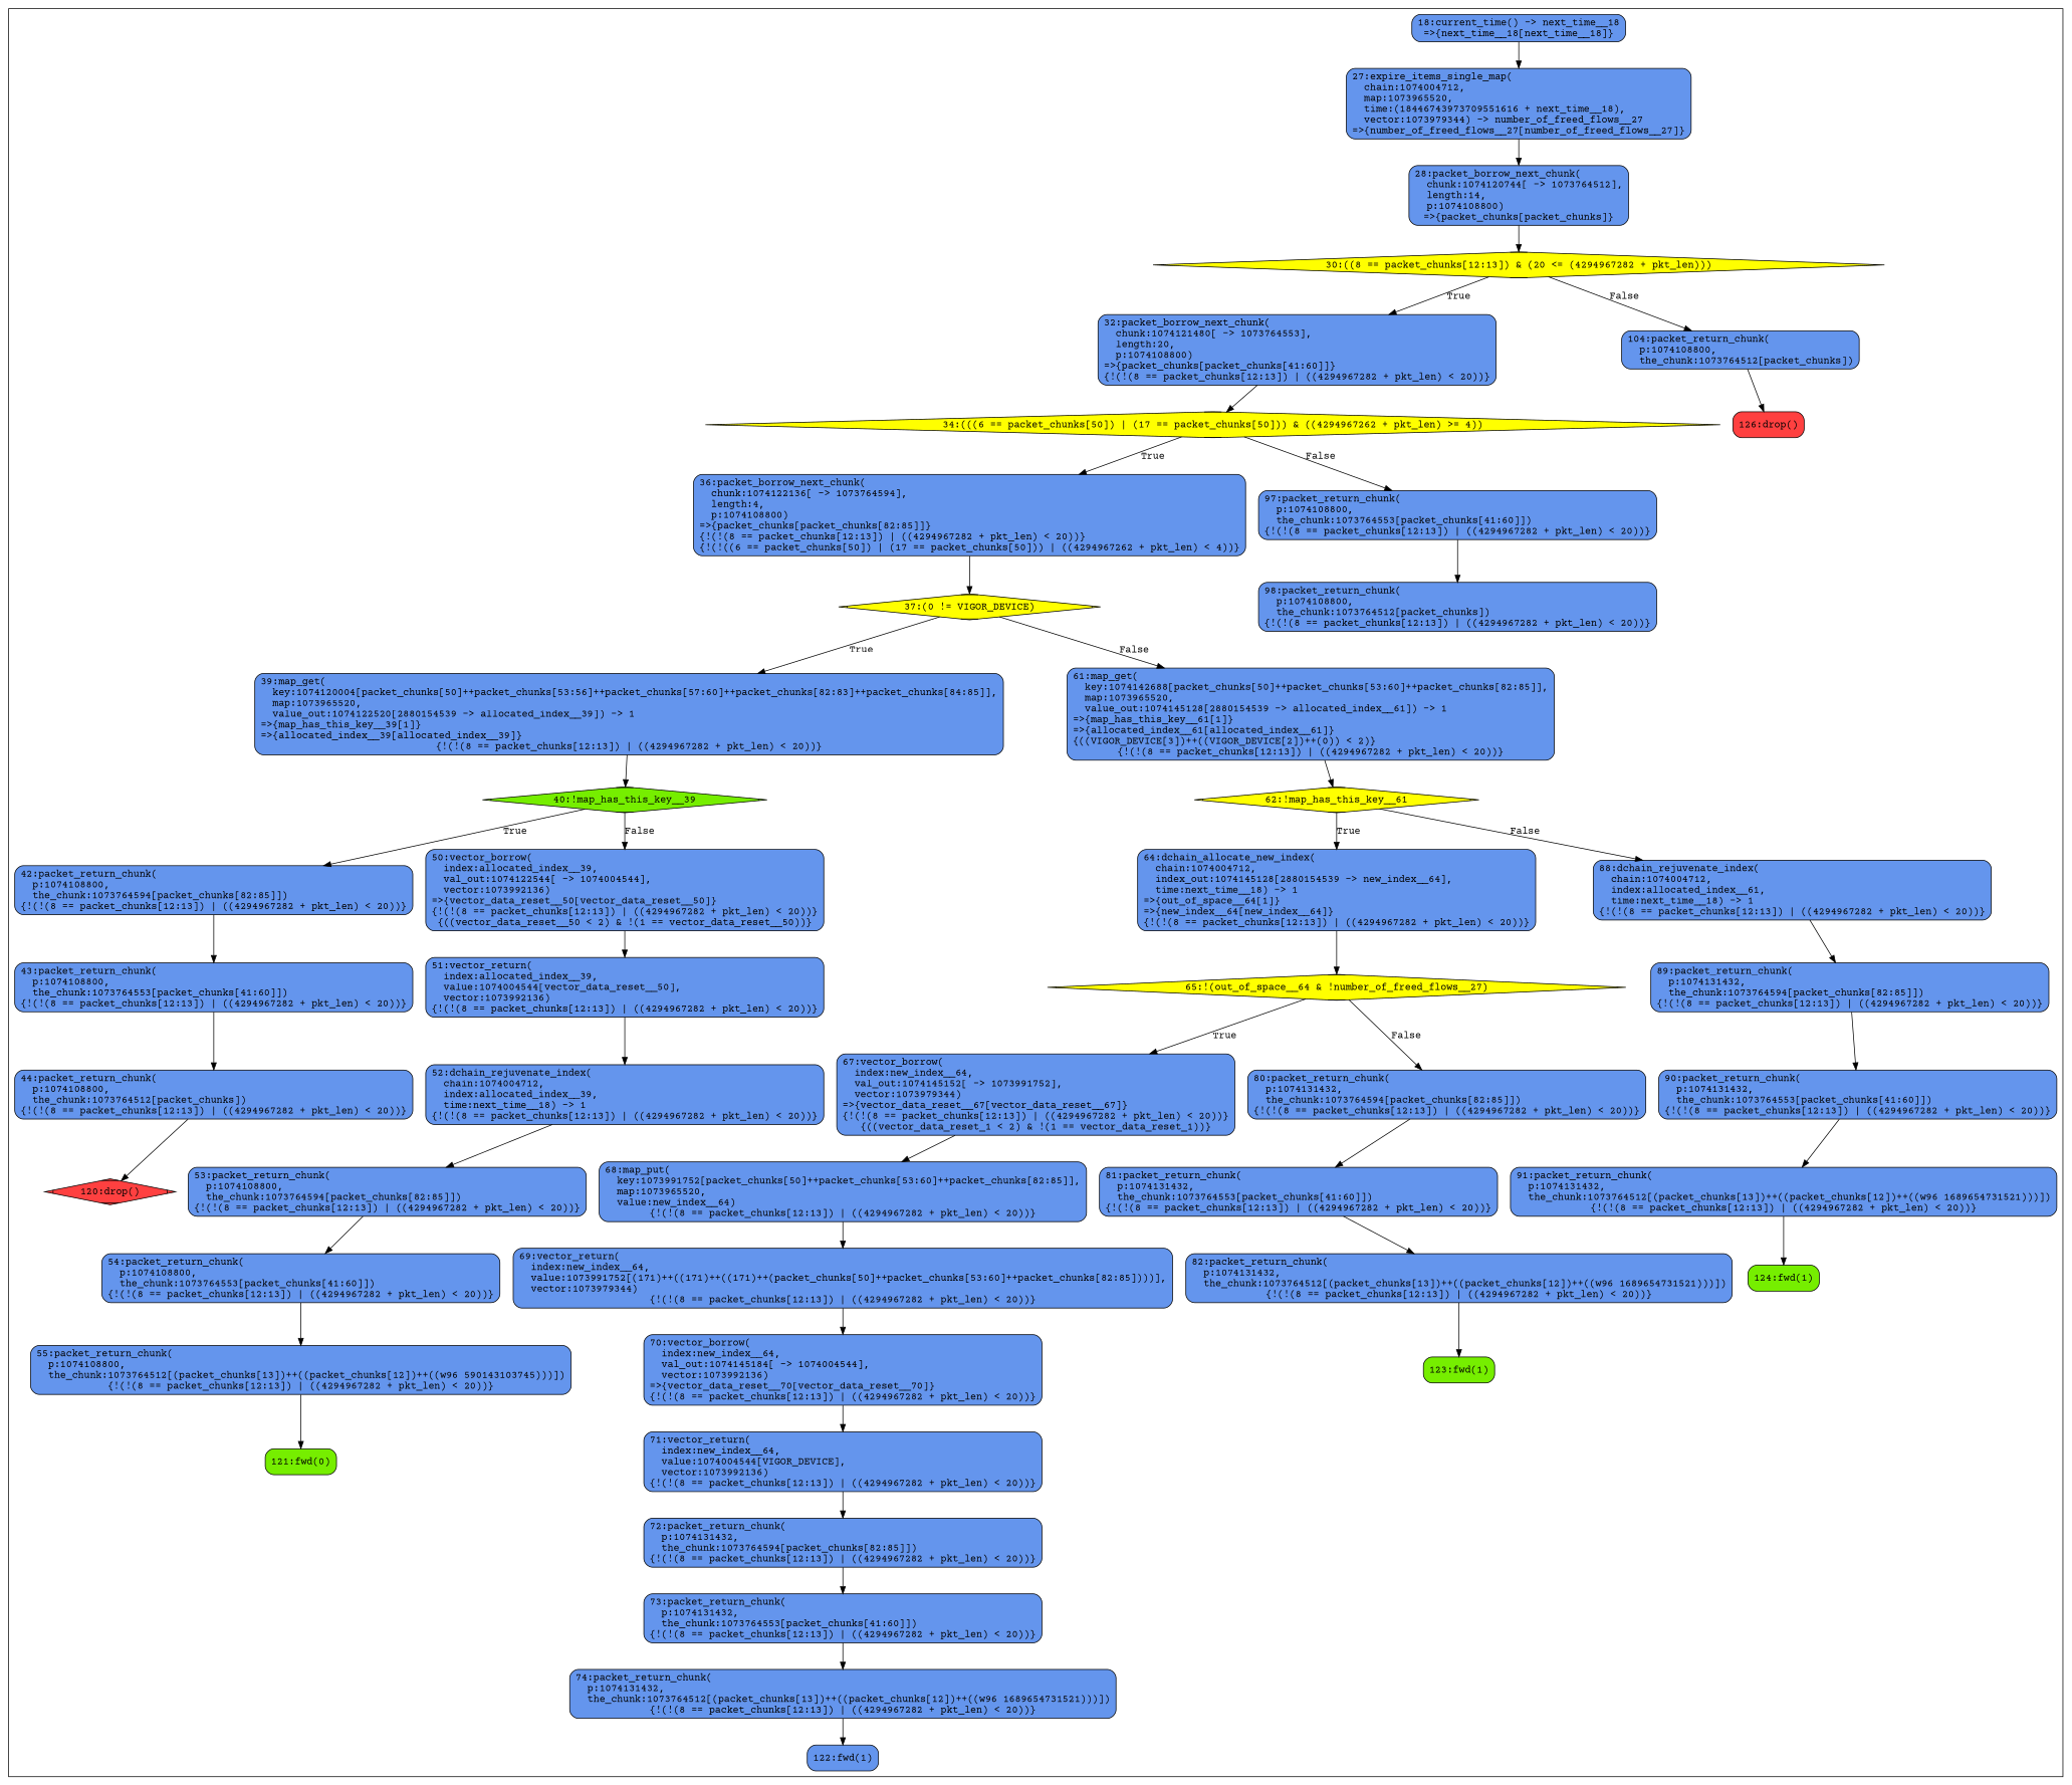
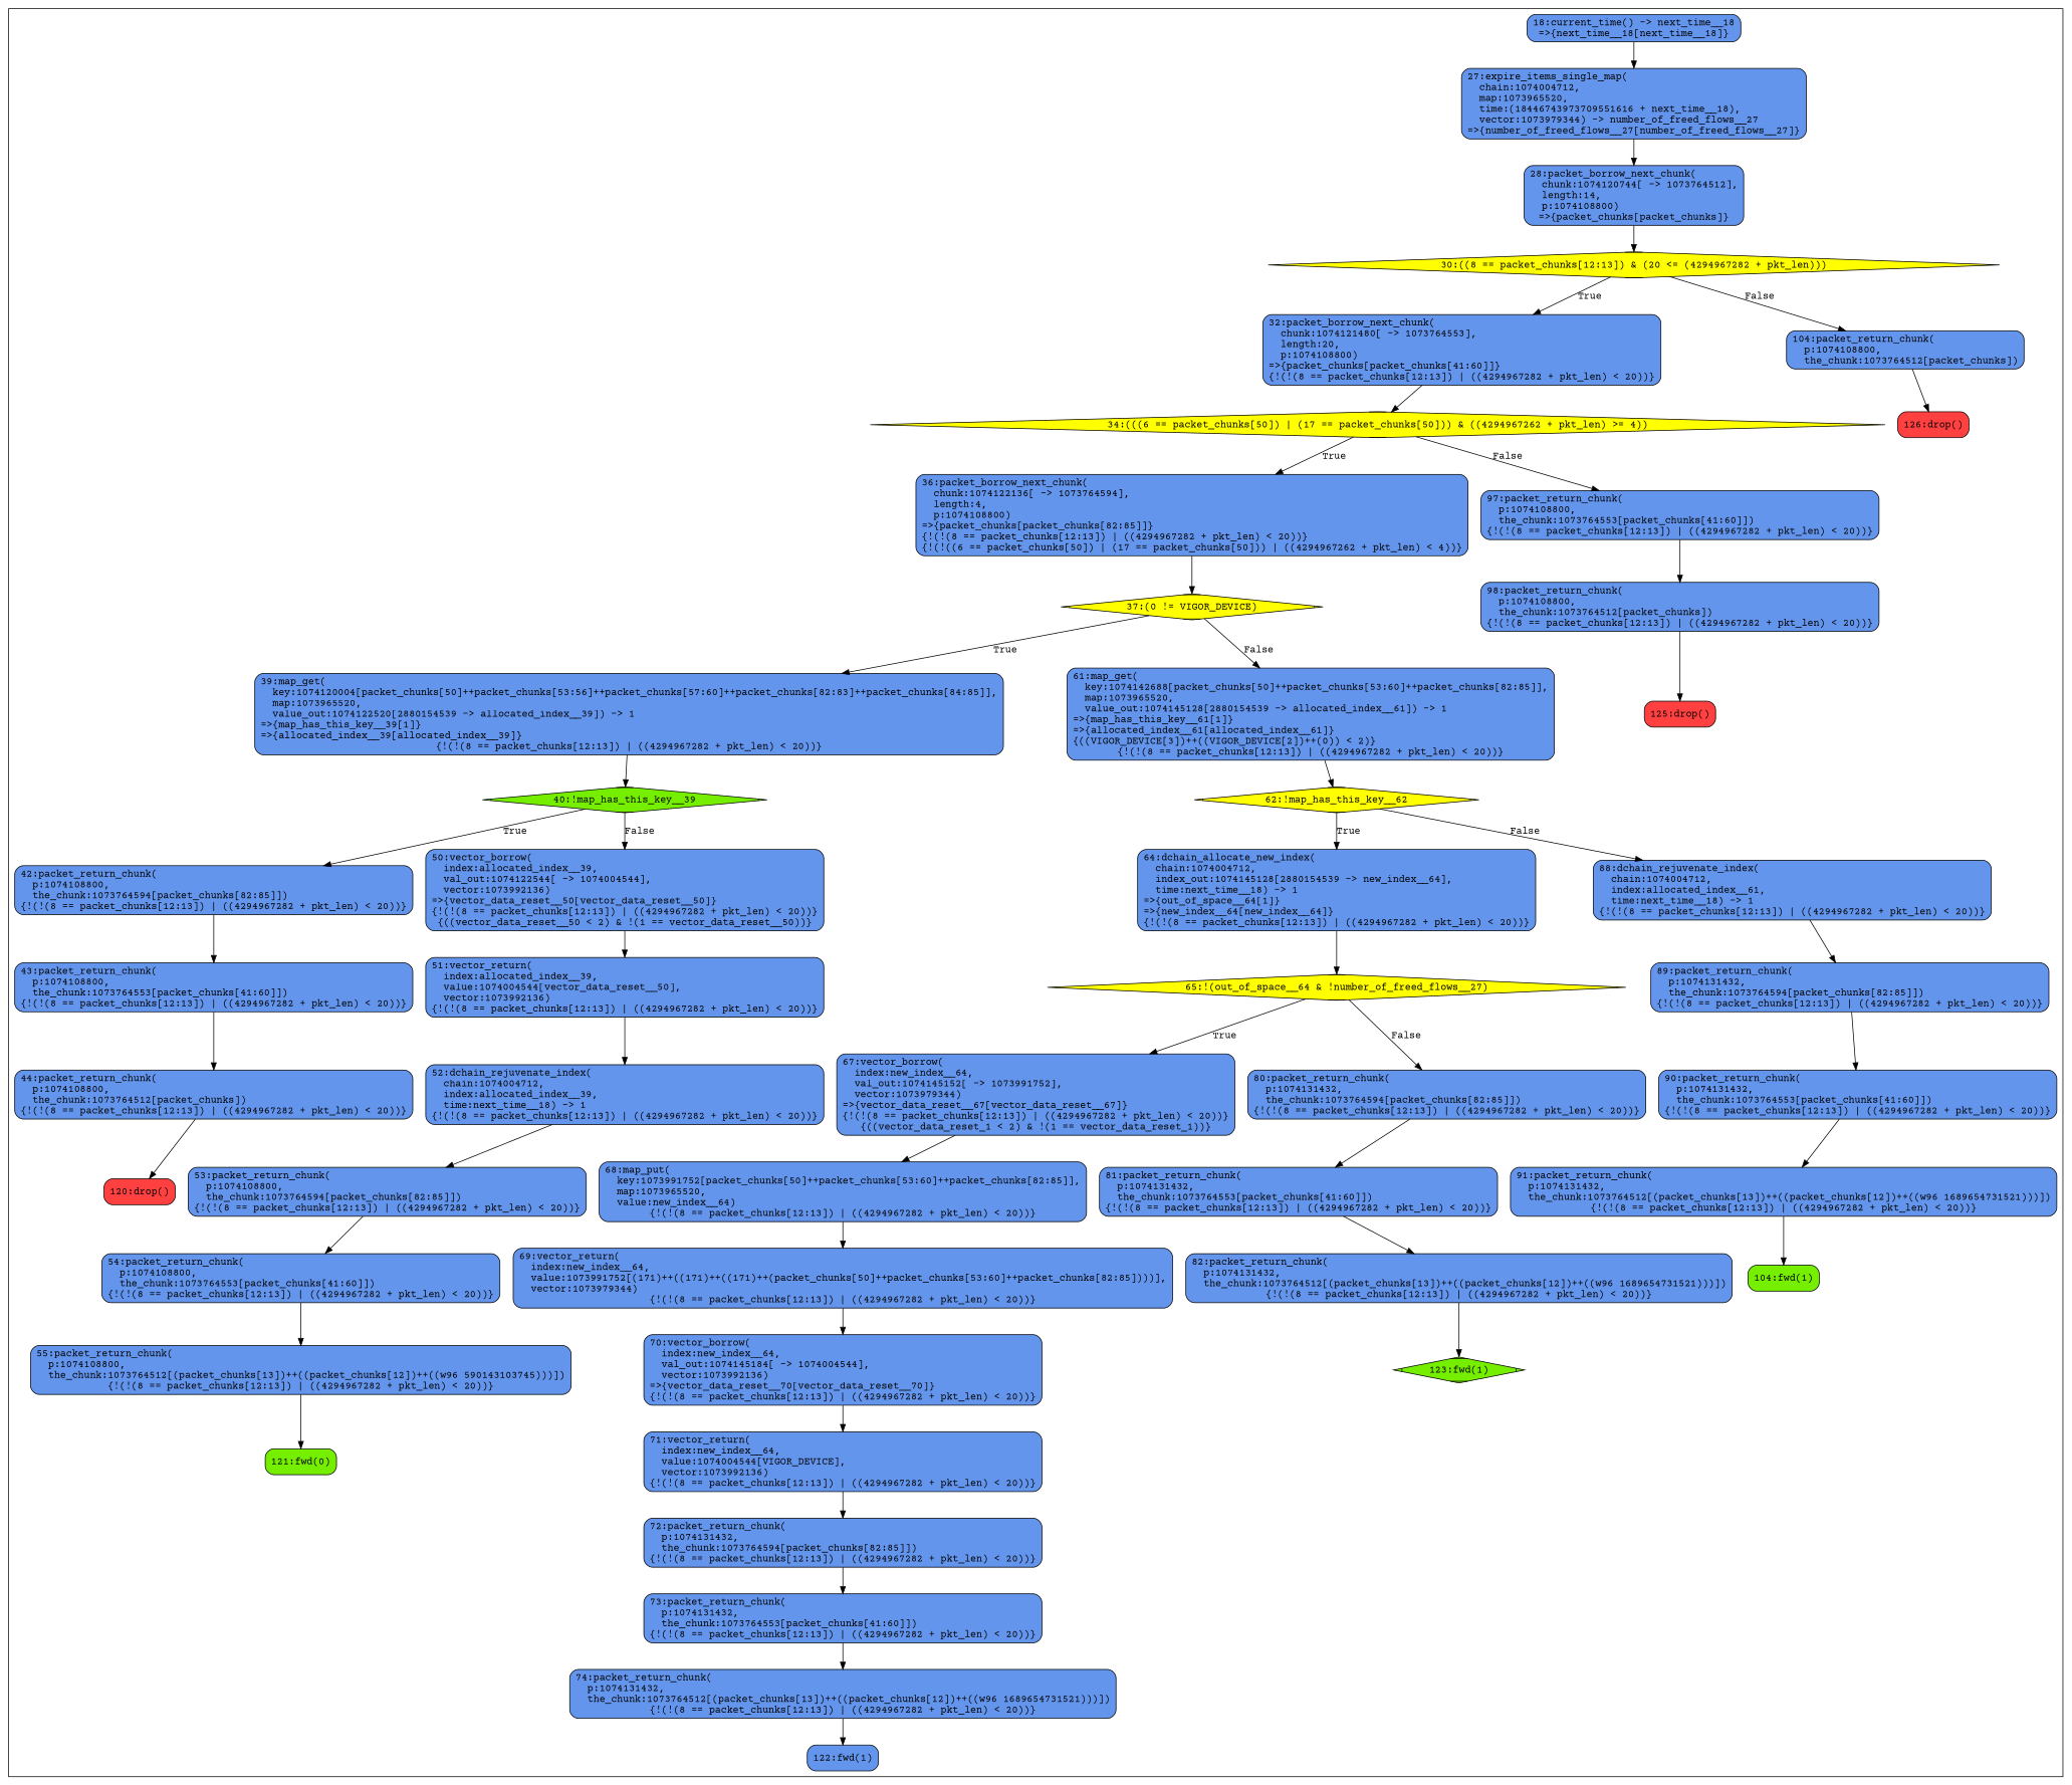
  digraph {
    fontname="Courier Prime"
    node [border=0 color=black fillcolor=cornflowerblue fontname="Courier Prime" shape=box style="rounded,filled"]
    edge [fontname="Courier Prime"]
-   n1 [fillcolor=brown1 label="120:drop()" shape=Mdiamond]
+   n1 [fillcolor=brown1 label="120:drop()"]
    n2 [label="44:packet_return_chunk(\l  p:1074108800,\l  the_chunk:1073764512[packet_chunks])\l{!(!(8 == packet_chunks[12:13]) | ((4294967282 + pkt_len) < 20))}"]
    n3 [label="43:packet_return_chunk(\l  p:1074108800,\l  the_chunk:1073764553[packet_chunks[41:60]])\l{!(!(8 == packet_chunks[12:13]) | ((4294967282 + pkt_len) < 20))}"]
    n4 [label="42:packet_return_chunk(\l  p:1074108800,\l  the_chunk:1073764594[packet_chunks[82:85]])\l{!(!(8 == packet_chunks[12:13]) | ((4294967282 + pkt_len) < 20))}"]
    n5 [fillcolor=chartreuse2 label="121:fwd(0)"]
    n6 [label="55:packet_return_chunk(\l  p:1074108800,\l  the_chunk:1073764512[(packet_chunks[13])++((packet_chunks[12])++((w96 590143103745)))])\l{!(!(8 == packet_chunks[12:13]) | ((4294967282 + pkt_len) < 20))}"]
    n7 [label="54:packet_return_chunk(\l  p:1074108800,\l  the_chunk:1073764553[packet_chunks[41:60]])\l{!(!(8 == packet_chunks[12:13]) | ((4294967282 + pkt_len) < 20))}"]
    n8 [label="53:packet_return_chunk(\l  p:1074108800,\l  the_chunk:1073764594[packet_chunks[82:85]])\l{!(!(8 == packet_chunks[12:13]) | ((4294967282 + pkt_len) < 20))}"]
    n9 [label="52:dchain_rejuvenate_index(\l  chain:1074004712,\l  index:allocated_index__39,\l  time:next_time__18) -> 1\l{!(!(8 == packet_chunks[12:13]) | ((4294967282 + pkt_len) < 20))}"]
    n10 [label="51:vector_return(\l  index:allocated_index__39,\l  value:1074004544[vector_data_reset__50],\l  vector:1073992136)\l{!(!(8 == packet_chunks[12:13]) | ((4294967282 + pkt_len) < 20))}"]
    n11 [label="50:vector_borrow(\l  index:allocated_index__39,\l  val_out:1074122544[ -> 1074004544],\l  vector:1073992136)\l=>{vector_data_reset__50[vector_data_reset__50]}\l{!(!(8 == packet_chunks[12:13]) | ((4294967282 + pkt_len) < 20))}\l{((vector_data_reset__50 < 2) & !(1 == vector_data_reset__50))}"]
    n12 [fillcolor=chartreuse2 label="40:!map_has_this_key__39" shape=Mdiamond]
    n13 [label="39:map_get(\l  key:1074120004[packet_chunks[50]++packet_chunks[53:56]++packet_chunks[57:60]++packet_chunks[82:83]++packet_chunks[84:85]],\l  map:1073965520,\l  value_out:1074122520[2880154539 -> allocated_index__39]) -> 1\l=>{map_has_this_key__39[1]}\l=>{allocated_index__39[allocated_index__39]}\l{!(!(8 == packet_chunks[12:13]) | ((4294967282 + pkt_len) < 20))}"]
    n14 [label="122:fwd(1)"]
    n15 [label="74:packet_return_chunk(\l  p:1074131432,\l  the_chunk:1073764512[(packet_chunks[13])++((packet_chunks[12])++((w96 1689654731521)))])\l{!(!(8 == packet_chunks[12:13]) | ((4294967282 + pkt_len) < 20))}"]
    n16 [label="73:packet_return_chunk(\l  p:1074131432,\l  the_chunk:1073764553[packet_chunks[41:60]])\l{!(!(8 == packet_chunks[12:13]) | ((4294967282 + pkt_len) < 20))}"]
    n17 [label="72:packet_return_chunk(\l  p:1074131432,\l  the_chunk:1073764594[packet_chunks[82:85]])\l{!(!(8 == packet_chunks[12:13]) | ((4294967282 + pkt_len) < 20))}"]
    n18 [label="71:vector_return(\l  index:new_index__64,\l  value:1074004544[VIGOR_DEVICE],\l  vector:1073992136)\l{!(!(8 == packet_chunks[12:13]) | ((4294967282 + pkt_len) < 20))}"]
    n19 [label="70:vector_borrow(\l  index:new_index__64,\l  val_out:1074145184[ -> 1074004544],\l  vector:1073992136)\l=>{vector_data_reset__70[vector_data_reset__70]}\l{!(!(8 == packet_chunks[12:13]) | ((4294967282 + pkt_len) < 20))}"]
    n20 [label="69:vector_return(\l  index:new_index__64,\l  value:1073991752[(171)++((171)++((171)++(packet_chunks[50]++packet_chunks[53:60]++packet_chunks[82:85])))],\l  vector:1073979344)\l{!(!(8 == packet_chunks[12:13]) | ((4294967282 + pkt_len) < 20))}"]
    n21 [label="68:map_put(\l  key:1073991752[packet_chunks[50]++packet_chunks[53:60]++packet_chunks[82:85]],\l  map:1073965520,\l  value:new_index__64)\l{!(!(8 == packet_chunks[12:13]) | ((4294967282 + pkt_len) < 20))}"]
    n22 [label="67:vector_borrow(\l  index:new_index__64,\l  val_out:1074145152[ -> 1073991752],\l  vector:1073979344)\l=>{vector_data_reset__67[vector_data_reset__67]}\l{!(!(8 == packet_chunks[12:13]) | ((4294967282 + pkt_len) < 20))}\l{((vector_data_reset_1 < 2) & !(1 == vector_data_reset_1))}"]
-   n23 [fillcolor=chartreuse2 label="123:fwd(1)"]
+   n23 [fillcolor=chartreuse2 label="123:fwd(1)" shape=Mdiamond]
    n24 [label="82:packet_return_chunk(\l  p:1074131432,\l  the_chunk:1073764512[(packet_chunks[13])++((packet_chunks[12])++((w96 1689654731521)))])\l{!(!(8 == packet_chunks[12:13]) | ((4294967282 + pkt_len) < 20))}"]
    n25 [label="81:packet_return_chunk(\l  p:1074131432,\l  the_chunk:1073764553[packet_chunks[41:60]])\l{!(!(8 == packet_chunks[12:13]) | ((4294967282 + pkt_len) < 20))}"]
    n26 [label="80:packet_return_chunk(\l  p:1074131432,\l  the_chunk:1073764594[packet_chunks[82:85]])\l{!(!(8 == packet_chunks[12:13]) | ((4294967282 + pkt_len) < 20))}"]
    n27 [fillcolor=yellow label="65:!(out_of_space__64 & !number_of_freed_flows__27)" shape=Mdiamond]
    n28 [label="64:dchain_allocate_new_index(\l  chain:1074004712,\l  index_out:1074145128[2880154539 -> new_index__64],\l  time:next_time__18) -> 1\l=>{out_of_space__64[1]}\l=>{new_index__64[new_index__64]}\l{!(!(8 == packet_chunks[12:13]) | ((4294967282 + pkt_len) < 20))}"]
-   n29 [fillcolor=chartreuse2 label="124:fwd(1)"]
+   n29 [fillcolor=chartreuse2 label="104:fwd(1)"]
    n30 [label="91:packet_return_chunk(\l  p:1074131432,\l  the_chunk:1073764512[(packet_chunks[13])++((packet_chunks[12])++((w96 1689654731521)))])\l{!(!(8 == packet_chunks[12:13]) | ((4294967282 + pkt_len) < 20))}"]
    n31 [label="90:packet_return_chunk(\l  p:1074131432,\l  the_chunk:1073764553[packet_chunks[41:60]])\l{!(!(8 == packet_chunks[12:13]) | ((4294967282 + pkt_len) < 20))}"]
    n32 [label="89:packet_return_chunk(\l  p:1074131432,\l  the_chunk:1073764594[packet_chunks[82:85]])\l{!(!(8 == packet_chunks[12:13]) | ((4294967282 + pkt_len) < 20))}"]
    n33 [label="88:dchain_rejuvenate_index(\l  chain:1074004712,\l  index:allocated_index__61,\l  time:next_time__18) -> 1\l{!(!(8 == packet_chunks[12:13]) | ((4294967282 + pkt_len) < 20))}"]
-   n34 [fillcolor=yellow label="62:!map_has_this_key__61" shape=Mdiamond]
+   n34 [fillcolor=yellow label="62:!map_has_this_key__62" shape=Mdiamond]
    n35 [label="61:map_get(\l  key:1074142688[packet_chunks[50]++packet_chunks[53:60]++packet_chunks[82:85]],\l  map:1073965520,\l  value_out:1074145128[2880154539 -> allocated_index__61]) -> 1\l=>{map_has_this_key__61[1]}\l=>{allocated_index__61[allocated_index__61]}\l{((VIGOR_DEVICE[3])++((VIGOR_DEVICE[2])++(0)) < 2)}\l{!(!(8 == packet_chunks[12:13]) | ((4294967282 + pkt_len) < 20))}"]
    n36 [fillcolor=yellow label="37:(0 != VIGOR_DEVICE)" shape=Mdiamond]
    n37 [label="36:packet_borrow_next_chunk(\l  chunk:1074122136[ -> 1073764594],\l  length:4,\l  p:1074108800)\l=>{packet_chunks[packet_chunks[82:85]]}\l{!(!(8 == packet_chunks[12:13]) | ((4294967282 + pkt_len) < 20))}\l{!(!((6 == packet_chunks[50]) | (17 == packet_chunks[50])) | ((4294967262 + pkt_len) < 4))}"]
+   n38 [fillcolor=brown1 label="125:drop()"]
    n39 [label="98:packet_return_chunk(\l  p:1074108800,\l  the_chunk:1073764512[packet_chunks])\l{!(!(8 == packet_chunks[12:13]) | ((4294967282 + pkt_len) < 20))}"]
    n40 [label="97:packet_return_chunk(\l  p:1074108800,\l  the_chunk:1073764553[packet_chunks[41:60]])\l{!(!(8 == packet_chunks[12:13]) | ((4294967282 + pkt_len) < 20))}"]
    n41 [fillcolor=yellow label="34:(((6 == packet_chunks[50]) | (17 == packet_chunks[50])) & ((4294967262 + pkt_len) >= 4))" shape=Mdiamond]
    n42 [label="32:packet_borrow_next_chunk(\l  chunk:1074121480[ -> 1073764553],\l  length:20,\l  p:1074108800)\l=>{packet_chunks[packet_chunks[41:60]]}\l{!(!(8 == packet_chunks[12:13]) | ((4294967282 + pkt_len) < 20))}"]
    n43 [fillcolor=brown1 label="126:drop()"]
    n44 [label="104:packet_return_chunk(\l  p:1074108800,\l  the_chunk:1073764512[packet_chunks])"]
    n45 [fillcolor=yellow label="30:((8 == packet_chunks[12:13]) & (20 <= (4294967282 + pkt_len)))" shape=Mdiamond]
    n46 [label="28:packet_borrow_next_chunk(\l  chunk:1074120744[ -> 1073764512],\l  length:14,\l  p:1074108800)\l=>{packet_chunks[packet_chunks]}"]
    n47 [label="27:expire_items_single_map(\l  chain:1074004712,\l  map:1073965520,\l  time:(18446743973709551616 + next_time__18),\l  vector:1073979344) -> number_of_freed_flows__27\l=>{number_of_freed_flows__27[number_of_freed_flows__27]}"]
    n48 [label="18:current_time() -> next_time__18\l=>{next_time__18[next_time__18]}"]
    subgraph cluster_1 {
      n1
      n2
      n3
      n4
      n5
      n6
      n7
      n8
      n9
      n10
      n11
      n12
      n13
      n14
      n15
      n16
      n17
      n18
      n19
      n20
      n21
      n22
      n23
      n24
      n25
      n26
      n27
      n28
      n29
      n30
      n31
      n32
      n33
      n34
      n35
      n36
      n37
+     n38
      n39
      n40
      n41
      n42
      n43
      n44
      n45
      n46
      n47
      n48
    }
    n2 -> n1
    n3 -> n2
    n4 -> n3
    n6 -> n5
    n7 -> n6
    n8 -> n7
    n9 -> n8
    n10 -> n9
    n11 -> n10
    n12 -> n4 [label=True]
    n12 -> n11 [label=False]
    n13 -> n12
    n15 -> n14
    n16 -> n15
    n17 -> n16
    n18 -> n17
    n19 -> n18
    n20 -> n19
    n21 -> n20
    n22 -> n21
    n24 -> n23
    n25 -> n24
    n26 -> n25
    n27 -> n22 [label=True]
    n27 -> n26 [label=False]
    n28 -> n27
    n30 -> n29
    n31 -> n30
    n32 -> n31
    n33 -> n32
    n34 -> n28 [label=True]
    n34 -> n33 [label=False]
    n35 -> n34
    n36 -> n13 [label=True]
    n36 -> n35 [label=False]
    n37 -> n36
+   n39 -> n38
    n40 -> n39
    n41 -> n37 [label=True]
    n41 -> n40 [label=False]
    n42 -> n41
    n44 -> n43
    n45 -> n42 [label=True]
    n45 -> n44 [label=False]
    n46 -> n45
    n47 -> n46
    n48 -> n47
  }
